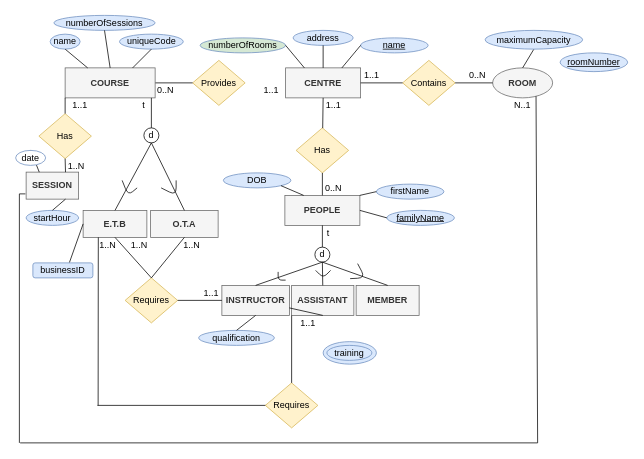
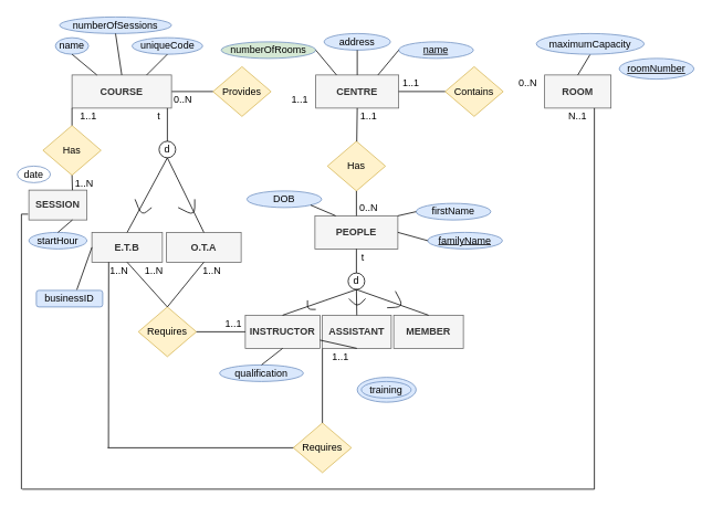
  <mxCell id="0" />
  <mxCell id="1" parent="0" />
  <mxCell id="2" value="" style="ellipse;whiteSpace=wrap;html=1;fillColor=#dae8fc;strokeColor=#6c8ebf;" parent="1" vertex="1"><mxGeometry x="430" y="455" width="71" height="30" as="geometry" /></mxCell>
  <mxCell id="3" value="CENTRE" style="rounded=0;whiteSpace=wrap;html=1;fillColor=#f5f5f5;strokeColor=#666666;fontColor=#333333;fontStyle=1" parent="1" vertex="1"><mxGeometry x="380" y="90" width="100" height="40" as="geometry" /></mxCell>
  <mxCell id="4" value="name" style="ellipse;whiteSpace=wrap;html=1;fontStyle=4;fillColor=#dae8fc;strokeColor=#6c8ebf;" parent="1" vertex="1"><mxGeometry x="480" y="50" width="90" height="20" as="geometry" /></mxCell>
  <mxCell id="5" value="" style="endArrow=none;html=1;entryX=0;entryY=0.5;entryDx=0;entryDy=0;exitX=0.75;exitY=0;exitDx=0;exitDy=0;" parent="1" source="3" target="4" edge="1"><mxGeometry width="50" height="50" relative="1" as="geometry"><mxPoint x="406" y="140" as="sourcePoint" /><mxPoint x="456" y="90" as="targetPoint" /></mxGeometry></mxCell>
  <mxCell id="6" value="address" style="ellipse;whiteSpace=wrap;html=1;fillColor=#dae8fc;strokeColor=#6c8ebf;" parent="1" vertex="1"><mxGeometry x="390" y="40" width="80" height="20" as="geometry" /></mxCell>
  <mxCell id="7" value="" style="endArrow=none;html=1;entryX=0.5;entryY=1;entryDx=0;entryDy=0;exitX=0.5;exitY=0;exitDx=0;exitDy=0;" parent="1" source="3" target="6" edge="1"><mxGeometry width="50" height="50" relative="1" as="geometry"><mxPoint x="406" y="140" as="sourcePoint" /><mxPoint x="456" y="90" as="targetPoint" /></mxGeometry></mxCell>
  <mxCell id="8" value="numberOfRooms" style="ellipse;whiteSpace=wrap;html=1;fillColor=#d5e8d4;strokeColor=#6c8ebf;" parent="1" vertex="1"><mxGeometry x="266" y="50" width="114" height="20" as="geometry" /></mxCell>
  <mxCell id="9" value="" style="endArrow=none;html=1;entryX=1;entryY=0.5;entryDx=0;entryDy=0;exitX=0.25;exitY=0;exitDx=0;exitDy=0;" parent="1" source="3" target="8" edge="1"><mxGeometry width="50" height="50" relative="1" as="geometry"><mxPoint x="406" y="140" as="sourcePoint" /><mxPoint x="456" y="90" as="targetPoint" /></mxGeometry></mxCell>
- <mxCell id="10" value="ROOM" style="ellipse;whiteSpace=wrap;html=1;fillColor=#f5f5f5;strokeColor=#666666;fontColor=#333333;fontStyle=1;" parent="1" vertex="1"><mxGeometry x="656" y="90" width="80" height="40" as="geometry" /></mxCell>
+ <mxCell id="10" value="ROOM" style="rounded=0;whiteSpace=wrap;html=1;fillColor=#f5f5f5;strokeColor=#666666;fontColor=#333333;fontStyle=1" parent="1" vertex="1"><mxGeometry x="656" y="90" width="80" height="40" as="geometry" /></mxCell>
  <mxCell id="11" value="Contains" style="rhombus;whiteSpace=wrap;html=1;fillColor=#fff2cc;strokeColor=#d6b656;" parent="1" vertex="1"><mxGeometry x="536" y="80" width="70" height="60" as="geometry" /></mxCell>
  <mxCell id="12" value="" style="endArrow=none;html=1;exitX=1;exitY=0.5;exitDx=0;exitDy=0;" parent="1" source="3" target="11" edge="1"><mxGeometry width="50" height="50" relative="1" as="geometry"><mxPoint x="516" y="240" as="sourcePoint" /><mxPoint x="566" y="190" as="targetPoint" /></mxGeometry></mxCell>
- <mxCell id="13" value="" style="endArrow=none;html=1;exitX=0;exitY=0.5;exitDx=0;exitDy=0;entryX=1;entryY=0.5;entryDx=0;entryDy=0;" parent="1" source="10" target="11" edge="1"><mxGeometry width="50" height="50" relative="1" as="geometry"><mxPoint x="490" y="120" as="sourcePoint" /><mxPoint x="546" y="120" as="targetPoint" /></mxGeometry></mxCell>
  <mxCell id="14" style="edgeStyle=orthogonalEdgeStyle;rounded=0;orthogonalLoop=1;jettySize=auto;html=1;exitX=0.5;exitY=1;exitDx=0;exitDy=0;" parent="1" edge="1"><mxGeometry relative="1" as="geometry"><mxPoint x="546" y="230" as="sourcePoint" /><mxPoint x="546" y="230" as="targetPoint" /></mxGeometry></mxCell>
  <mxCell id="15" value="0..N" style="text;html=1;strokeColor=none;fillColor=none;align=center;verticalAlign=middle;whiteSpace=wrap;rounded=0;" parent="1" vertex="1"><mxGeometry x="616" y="90" width="40" height="20" as="geometry" /></mxCell>
  <mxCell id="16" value="1..1" style="text;html=1;strokeColor=none;fillColor=none;align=center;verticalAlign=middle;whiteSpace=wrap;rounded=0;" parent="1" vertex="1"><mxGeometry x="475" y="90" width="40" height="20" as="geometry" /></mxCell>
  <mxCell id="17" value="" style="endArrow=none;html=1;entryX=0.5;entryY=0;entryDx=0;entryDy=0;exitX=0.5;exitY=1;exitDx=0;exitDy=0;" parent="1" source="18" target="10" edge="1"><mxGeometry width="50" height="50" relative="1" as="geometry"><mxPoint x="566" y="180" as="sourcePoint" /><mxPoint x="616" y="130" as="targetPoint" /></mxGeometry></mxCell>
  <mxCell id="18" value="maximumCapacity" style="ellipse;whiteSpace=wrap;html=1;fillColor=#dae8fc;strokeColor=#6c8ebf;" parent="1" vertex="1"><mxGeometry x="646" y="40" width="130" height="25" as="geometry" /></mxCell>
  <mxCell id="19" value="&lt;span&gt;roomNumber&lt;/span&gt;" style="ellipse;whiteSpace=wrap;html=1;fontStyle=4;fillColor=#dae8fc;strokeColor=#6c8ebf;" parent="1" vertex="1"><mxGeometry x="746" y="70" width="90" height="25" as="geometry" /></mxCell>
  <mxCell id="20" value="PEOPLE" style="rounded=0;whiteSpace=wrap;html=1;fontStyle=1;fillColor=#f5f5f5;strokeColor=#666666;fontColor=#333333;" parent="1" vertex="1"><mxGeometry x="379" y="260" width="100" height="40" as="geometry" /></mxCell>
  <mxCell id="21" value="Has" style="rhombus;whiteSpace=wrap;html=1;fillColor=#fff2cc;strokeColor=#d6b656;" parent="1" vertex="1"><mxGeometry x="394" y="170" width="70" height="60" as="geometry" /></mxCell>
  <mxCell id="22" value="" style="endArrow=none;html=1;entryX=0.5;entryY=1;entryDx=0;entryDy=0;" parent="1" source="21" target="3" edge="1"><mxGeometry width="50" height="50" relative="1" as="geometry"><mxPoint x="476" y="180" as="sourcePoint" /><mxPoint x="526" y="130" as="targetPoint" /></mxGeometry></mxCell>
  <mxCell id="23" value="" style="endArrow=none;html=1;exitX=0.5;exitY=0;exitDx=0;exitDy=0;entryX=0.5;entryY=1;entryDx=0;entryDy=0;" parent="1" source="20" target="21" edge="1"><mxGeometry width="50" height="50" relative="1" as="geometry"><mxPoint x="476" y="180" as="sourcePoint" /><mxPoint x="526" y="130" as="targetPoint" /></mxGeometry></mxCell>
  <mxCell id="24" value="1..1" style="text;html=1;strokeColor=none;fillColor=none;align=center;verticalAlign=middle;whiteSpace=wrap;rounded=0;" parent="1" vertex="1"><mxGeometry x="424" y="130" width="40" height="20" as="geometry" /></mxCell>
  <mxCell id="25" value="d" style="ellipse;whiteSpace=wrap;html=1;aspect=fixed;" parent="1" vertex="1"><mxGeometry x="419" y="329" width="20" height="20" as="geometry" /></mxCell>
  <mxCell id="26" value="" style="endArrow=none;html=1;exitX=0.5;exitY=0;exitDx=0;exitDy=0;entryX=0.5;entryY=1;entryDx=0;entryDy=0;" parent="1" source="25" target="20" edge="1"><mxGeometry width="50" height="50" relative="1" as="geometry"><mxPoint x="496" y="320" as="sourcePoint" /><mxPoint x="546" y="270" as="targetPoint" /></mxGeometry></mxCell>
  <mxCell id="27" value="t" style="text;html=1;strokeColor=none;fillColor=none;align=center;verticalAlign=middle;whiteSpace=wrap;rounded=0;" parent="1" vertex="1"><mxGeometry x="417" y="300" width="40" height="20" as="geometry" /></mxCell>
  <mxCell id="28" value="0..N" style="text;html=1;strokeColor=none;fillColor=none;align=center;verticalAlign=middle;whiteSpace=wrap;rounded=0;" parent="1" vertex="1"><mxGeometry x="424" y="240" width="40" height="20" as="geometry" /></mxCell>
  <mxCell id="29" value="INSTRUCTOR" style="rounded=0;whiteSpace=wrap;html=1;fontStyle=1;fillColor=#f5f5f5;strokeColor=#666666;fontColor=#333333;" parent="1" vertex="1"><mxGeometry x="295" y="380" width="90" height="40" as="geometry" /></mxCell>
  <mxCell id="30" value="MEMBER" style="rounded=0;whiteSpace=wrap;html=1;fontStyle=1;fillColor=#f5f5f5;strokeColor=#666666;fontColor=#333333;" parent="1" vertex="1"><mxGeometry x="474" y="380" width="84" height="40" as="geometry" /></mxCell>
  <mxCell id="31" value="ASSISTANT" style="rounded=0;whiteSpace=wrap;html=1;fontStyle=1;fillColor=#f5f5f5;strokeColor=#666666;fontColor=#333333;" parent="1" vertex="1"><mxGeometry x="388" y="380" width="83" height="40" as="geometry" /></mxCell>
  <mxCell id="32" value="" style="endArrow=none;html=1;exitX=0.5;exitY=1;exitDx=0;exitDy=0;entryX=0.5;entryY=0;entryDx=0;entryDy=0;" parent="1" source="25" target="30" edge="1"><mxGeometry width="50" height="50" relative="1" as="geometry"><mxPoint x="439" y="270" as="sourcePoint" /><mxPoint x="439" y="240" as="targetPoint" /></mxGeometry></mxCell>
  <mxCell id="33" value="" style="endArrow=none;html=1;exitX=0.5;exitY=0;exitDx=0;exitDy=0;entryX=0.5;entryY=1;entryDx=0;entryDy=0;" parent="1" source="31" target="25" edge="1"><mxGeometry width="50" height="50" relative="1" as="geometry"><mxPoint x="439" y="359" as="sourcePoint" /><mxPoint x="325" y="390" as="targetPoint" /></mxGeometry></mxCell>
  <mxCell id="34" value="" style="endArrow=none;html=1;exitX=0.5;exitY=0;exitDx=0;exitDy=0;entryX=0.5;entryY=1;entryDx=0;entryDy=0;" parent="1" source="29" target="25" edge="1"><mxGeometry width="50" height="50" relative="1" as="geometry"><mxPoint x="555" y="390" as="sourcePoint" /><mxPoint x="439" y="359" as="targetPoint" /></mxGeometry></mxCell>
  <mxCell id="35" value="" style="endArrow=none;html=1;" parent="1" edge="1"><mxGeometry width="50" height="50" relative="1" as="geometry"><mxPoint x="380" y="373" as="sourcePoint" /><mxPoint x="370" y="362" as="targetPoint" /><Array as="points"><mxPoint x="370" y="373" /></Array></mxGeometry></mxCell>
  <mxCell id="36" value="" style="endArrow=none;html=1;" parent="1" edge="1"><mxGeometry width="50" height="50" relative="1" as="geometry"><mxPoint x="440" y="360" as="sourcePoint" /><mxPoint x="420" y="360" as="targetPoint" /><Array as="points"><mxPoint x="430" y="370" /></Array></mxGeometry></mxCell>
  <mxCell id="37" value="" style="endArrow=none;html=1;" parent="1" edge="1"><mxGeometry width="50" height="50" relative="1" as="geometry"><mxPoint x="476" y="351" as="sourcePoint" /><mxPoint x="466" y="371" as="targetPoint" /><Array as="points"><mxPoint x="486" y="370" /></Array></mxGeometry></mxCell>
  <mxCell id="38" value="qualification" style="ellipse;whiteSpace=wrap;html=1;fillColor=#dae8fc;strokeColor=#6c8ebf;" parent="1" vertex="1"><mxGeometry x="264" y="440" width="101" height="20" as="geometry" /></mxCell>
  <mxCell id="39" value="training" style="ellipse;whiteSpace=wrap;html=1;fillColor=#dae8fc;strokeColor=#6c8ebf;" parent="1" vertex="1"><mxGeometry x="435" y="460" width="60" height="20" as="geometry" /></mxCell>
  <mxCell id="40" value="" style="endArrow=none;html=1;exitX=0.5;exitY=1;exitDx=0;exitDy=0;" parent="1" source="31" target="29" edge="1"><mxGeometry width="50" height="50" relative="1" as="geometry"><mxPoint x="440" y="430" as="sourcePoint" /><mxPoint x="465" y="430" as="targetPoint" /></mxGeometry></mxCell>
  <mxCell id="41" value="Provides" style="rhombus;whiteSpace=wrap;html=1;fillColor=#fff2cc;strokeColor=#d6b656;" parent="1" vertex="1"><mxGeometry x="256" y="80" width="70" height="60" as="geometry" /></mxCell>
  <mxCell id="42" value="" style="endArrow=none;html=1;exitX=1;exitY=0.5;exitDx=0;exitDy=0;entryX=0;entryY=0.5;entryDx=0;entryDy=0;" parent="1" source="43" target="41" edge="1"><mxGeometry width="50" height="50" relative="1" as="geometry"><mxPoint x="326" y="120" as="sourcePoint" /><mxPoint x="390" y="120" as="targetPoint" /></mxGeometry></mxCell>
  <mxCell id="43" value="COURSE" style="rounded=0;whiteSpace=wrap;html=1;fillColor=#f5f5f5;strokeColor=#666666;fontColor=#333333;fontStyle=1" parent="1" vertex="1"><mxGeometry x="86" y="90" width="120" height="40" as="geometry" /></mxCell>
  <mxCell id="44" value="1..1" style="text;html=1;strokeColor=none;fillColor=none;align=center;verticalAlign=middle;whiteSpace=wrap;rounded=0;" parent="1" vertex="1"><mxGeometry x="341" y="110" width="40" height="20" as="geometry" /></mxCell>
  <mxCell id="45" value="0..N" style="text;html=1;strokeColor=none;fillColor=none;align=center;verticalAlign=middle;whiteSpace=wrap;rounded=0;" parent="1" vertex="1"><mxGeometry x="200" y="110" width="40" height="20" as="geometry" /></mxCell>
  <mxCell id="46" value="SESSION" style="rounded=0;whiteSpace=wrap;html=1;fontStyle=1;fillColor=#f5f5f5;strokeColor=#666666;fontColor=#333333;" parent="1" vertex="1"><mxGeometry x="34" y="229" width="70" height="36" as="geometry" /></mxCell>
  <mxCell id="47" value="Has" style="rhombus;whiteSpace=wrap;html=1;fillColor=#fff2cc;strokeColor=#d6b656;" parent="1" vertex="1"><mxGeometry x="51" y="151" width="70" height="60" as="geometry" /></mxCell>
  <mxCell id="48" value="" style="endArrow=none;html=1;entryX=0.5;entryY=1;entryDx=0;entryDy=0;exitX=0.75;exitY=0;exitDx=0;exitDy=0;" parent="1" source="46" target="47" edge="1"><mxGeometry width="50" height="50" relative="1" as="geometry"><mxPoint x="449.423" y="190.363" as="sourcePoint" /><mxPoint x="450" y="150" as="targetPoint" /></mxGeometry></mxCell>
  <mxCell id="49" value="" style="endArrow=none;html=1;entryX=0;entryY=1;entryDx=0;entryDy=0;exitX=0.5;exitY=0;exitDx=0;exitDy=0;" parent="1" source="47" target="43" edge="1"><mxGeometry width="50" height="50" relative="1" as="geometry"><mxPoint x="118" y="299" as="sourcePoint" /><mxPoint x="118" y="240" as="targetPoint" /></mxGeometry></mxCell>
  <mxCell id="50" value="1..N" style="text;html=1;strokeColor=none;fillColor=none;align=center;verticalAlign=middle;whiteSpace=wrap;rounded=0;" parent="1" vertex="1"><mxGeometry x="81" y="211" width="40" height="20" as="geometry" /></mxCell>
  <mxCell id="51" value="1..1" style="text;html=1;strokeColor=none;fillColor=none;align=center;verticalAlign=middle;whiteSpace=wrap;rounded=0;" parent="1" vertex="1"><mxGeometry x="86" y="130" width="40" height="20" as="geometry" /></mxCell>
  <mxCell id="52" value="" style="endArrow=none;html=1;entryX=0.75;entryY=0;entryDx=0;entryDy=0;exitX=0.5;exitY=0;exitDx=0;exitDy=0;" parent="1" source="53" target="54" edge="1"><mxGeometry width="50" height="50" relative="1" as="geometry"><mxPoint x="211" y="170" as="sourcePoint" /><mxPoint x="211" y="130" as="targetPoint" /></mxGeometry></mxCell>
  <mxCell id="53" value="d" style="ellipse;whiteSpace=wrap;html=1;aspect=fixed;" parent="1" vertex="1"><mxGeometry x="191" y="170" width="20" height="20" as="geometry" /></mxCell>
  <mxCell id="54" value="t" style="text;html=1;strokeColor=none;fillColor=none;align=center;verticalAlign=middle;whiteSpace=wrap;rounded=0;" parent="1" vertex="1"><mxGeometry x="171" y="130" width="40" height="20" as="geometry" /></mxCell>
  <mxCell id="55" value="E.T.B" style="rounded=0;whiteSpace=wrap;html=1;fontStyle=1;fillColor=#f5f5f5;strokeColor=#666666;fontColor=#333333;" parent="1" vertex="1"><mxGeometry x="110" y="280" width="85" height="36" as="geometry" /></mxCell>
  <mxCell id="56" value="" style="endArrow=none;html=1;exitX=0.5;exitY=0;exitDx=0;exitDy=0;entryX=0.5;entryY=1;entryDx=0;entryDy=0;" parent="1" source="38" target="29" edge="1"><mxGeometry width="50" height="50" relative="1" as="geometry"><mxPoint x="341" y="390" as="sourcePoint" /><mxPoint x="439" y="359" as="targetPoint" /></mxGeometry></mxCell>
  <mxCell id="57" value="O.T.A" style="rounded=0;whiteSpace=wrap;html=1;fontStyle=1;fillColor=#f5f5f5;strokeColor=#666666;fontColor=#333333;" parent="1" vertex="1"><mxGeometry x="200" y="280" width="90" height="36" as="geometry" /></mxCell>
  <mxCell id="58" value="" style="endArrow=none;html=1;entryX=0.5;entryY=1;entryDx=0;entryDy=0;exitX=0.5;exitY=0;exitDx=0;exitDy=0;" parent="1" source="55" target="53" edge="1"><mxGeometry width="50" height="50" relative="1" as="geometry"><mxPoint x="211" y="180" as="sourcePoint" /><mxPoint x="211" y="140" as="targetPoint" /></mxGeometry></mxCell>
  <mxCell id="59" value="" style="endArrow=none;html=1;entryX=0.5;entryY=1;entryDx=0;entryDy=0;exitX=0.5;exitY=0;exitDx=0;exitDy=0;" parent="1" source="57" target="53" edge="1"><mxGeometry width="50" height="50" relative="1" as="geometry"><mxPoint x="176" y="290" as="sourcePoint" /><mxPoint x="211" y="200" as="targetPoint" /></mxGeometry></mxCell>
  <mxCell id="60" value="" style="endArrow=none;html=1;" parent="1" edge="1"><mxGeometry width="50" height="50" relative="1" as="geometry"><mxPoint x="182" y="250" as="sourcePoint" /><mxPoint x="162" y="240" as="targetPoint" /><Array as="points"><mxPoint x="170" y="260" /></Array></mxGeometry></mxCell>
  <mxCell id="61" value="" style="endArrow=none;html=1;" parent="1" edge="1"><mxGeometry width="50" height="50" relative="1" as="geometry"><mxPoint x="234" y="240" as="sourcePoint" /><mxPoint x="214" y="250" as="targetPoint" /><Array as="points"><mxPoint x="234" y="260" /></Array></mxGeometry></mxCell>
  <mxCell id="62" value="name" style="ellipse;whiteSpace=wrap;html=1;fillColor=#dae8fc;strokeColor=#6c8ebf;" parent="1" vertex="1"><mxGeometry x="66" y="45" width="40" height="20" as="geometry" /></mxCell>
  <mxCell id="63" value="uniqueCode" style="ellipse;whiteSpace=wrap;html=1;fillColor=#dae8fc;strokeColor=#6c8ebf;" parent="1" vertex="1"><mxGeometry x="158.5" y="45" width="85" height="20" as="geometry" /></mxCell>
  <mxCell id="64" value="" style="endArrow=none;html=1;entryX=0.5;entryY=1;entryDx=0;entryDy=0;exitX=0.25;exitY=0;exitDx=0;exitDy=0;" parent="1" source="43" target="62" edge="1"><mxGeometry width="50" height="50" relative="1" as="geometry"><mxPoint x="211" y="180" as="sourcePoint" /><mxPoint x="211" y="140" as="targetPoint" /></mxGeometry></mxCell>
  <mxCell id="65" value="" style="endArrow=none;html=1;entryX=0.5;entryY=1;entryDx=0;entryDy=0;exitX=0.75;exitY=0;exitDx=0;exitDy=0;" parent="1" source="43" target="63" edge="1"><mxGeometry width="50" height="50" relative="1" as="geometry"><mxPoint x="126" y="100" as="sourcePoint" /><mxPoint x="116" y="60" as="targetPoint" /></mxGeometry></mxCell>
  <mxCell id="66" value="numberOfSessions" style="ellipse;whiteSpace=wrap;html=1;fillColor=#dae8fc;strokeColor=#6c8ebf;" parent="1" vertex="1"><mxGeometry x="71" y="20" width="135" height="20" as="geometry" /></mxCell>
  <mxCell id="67" value="" style="endArrow=none;html=1;entryX=0.5;entryY=1;entryDx=0;entryDy=0;exitX=0.5;exitY=0;exitDx=0;exitDy=0;" parent="1" source="43" target="66" edge="1"><mxGeometry width="50" height="50" relative="1" as="geometry"><mxPoint x="126" y="100" as="sourcePoint" /><mxPoint x="96" y="75" as="targetPoint" /></mxGeometry></mxCell>
- <mxCell id="68" value="" style="endArrow=none;html=1;entryX=0.5;entryY=0;entryDx=0;entryDy=0;exitX=0.25;exitY=0;exitDx=0;exitDy=0;" parent="1" source="46" target="69" edge="1"><mxGeometry width="50" height="50" relative="1" as="geometry"><mxPoint x="36" y="290" as="sourcePoint" /><mxPoint x="36" y="350" as="targetPoint" /></mxGeometry></mxCell>
  <mxCell id="69" value="date" style="ellipse;whiteSpace=wrap;html=1;fillColor=#ffffff;strokeColor=#6c8ebf;" parent="1" vertex="1"><mxGeometry x="20" y="200" width="40" height="20" as="geometry" /></mxCell>
  <mxCell id="70" value="startHour" style="ellipse;whiteSpace=wrap;html=1;fillColor=#dae8fc;strokeColor=#6c8ebf;" parent="1" vertex="1"><mxGeometry x="34" y="280" width="70" height="20" as="geometry" /></mxCell>
  <mxCell id="71" value="" style="endArrow=none;html=1;entryX=0.75;entryY=1;entryDx=0;entryDy=0;exitX=0.5;exitY=0;exitDx=0;exitDy=0;" parent="1" source="70" target="46" edge="1"><mxGeometry width="50" height="50" relative="1" as="geometry"><mxPoint x="86" y="360" as="sourcePoint" /><mxPoint x="46" y="350" as="targetPoint" /></mxGeometry></mxCell>
  <mxCell id="72" value="Requires" style="rhombus;whiteSpace=wrap;html=1;fillColor=#fff2cc;strokeColor=#d6b656;" parent="1" vertex="1"><mxGeometry x="166" y="370" width="70" height="60" as="geometry" /></mxCell>
  <mxCell id="73" value="" style="endArrow=none;html=1;entryX=0.5;entryY=1;entryDx=0;entryDy=0;exitX=0.5;exitY=0;exitDx=0;exitDy=0;" parent="1" source="72" target="55" edge="1"><mxGeometry width="50" height="50" relative="1" as="geometry"><mxPoint x="176" y="290" as="sourcePoint" /><mxPoint x="211" y="200" as="targetPoint" /></mxGeometry></mxCell>
  <mxCell id="74" value="" style="endArrow=none;html=1;entryX=0.5;entryY=1;entryDx=0;entryDy=0;exitX=0.5;exitY=0;exitDx=0;exitDy=0;" parent="1" source="72" target="57" edge="1"><mxGeometry width="50" height="50" relative="1" as="geometry"><mxPoint x="211" y="370" as="sourcePoint" /><mxPoint x="176" y="326" as="targetPoint" /></mxGeometry></mxCell>
  <mxCell id="75" value="" style="endArrow=none;html=1;entryX=1;entryY=0.5;entryDx=0;entryDy=0;exitX=0;exitY=0.5;exitDx=0;exitDy=0;" parent="1" source="29" target="72" edge="1"><mxGeometry width="50" height="50" relative="1" as="geometry"><mxPoint x="211" y="380" as="sourcePoint" /><mxPoint x="241" y="326" as="targetPoint" /></mxGeometry></mxCell>
  <mxCell id="76" value="1..N" style="text;html=1;strokeColor=none;fillColor=none;align=center;verticalAlign=middle;whiteSpace=wrap;rounded=0;" parent="1" vertex="1"><mxGeometry x="235" y="316" width="40" height="20" as="geometry" /></mxCell>
  <mxCell id="77" value="1..1" style="text;html=1;strokeColor=none;fillColor=none;align=center;verticalAlign=middle;whiteSpace=wrap;rounded=0;" parent="1" vertex="1"><mxGeometry x="261" y="380" width="40" height="20" as="geometry" /></mxCell>
  <mxCell id="78" value="1..N" style="text;html=1;strokeColor=none;fillColor=none;align=center;verticalAlign=middle;whiteSpace=wrap;rounded=0;" parent="1" vertex="1"><mxGeometry x="165" y="316" width="40" height="20" as="geometry" /></mxCell>
  <mxCell id="79" value="" style="endArrow=none;html=1;entryX=0.25;entryY=1;entryDx=0;entryDy=0;" parent="1" edge="1"><mxGeometry width="50" height="50" relative="1" as="geometry"><mxPoint x="130" y="540" as="sourcePoint" /><mxPoint x="130.25" y="316" as="targetPoint" /></mxGeometry></mxCell>
  <mxCell id="80" value="" style="endArrow=none;html=1;exitX=0;exitY=0.5;exitDx=0;exitDy=0;" parent="1" edge="1"><mxGeometry width="50" height="50" relative="1" as="geometry"><mxPoint x="356" y="540" as="sourcePoint" /><mxPoint x="129" y="540" as="targetPoint" /></mxGeometry></mxCell>
  <mxCell id="81" value="Requires" style="rhombus;whiteSpace=wrap;html=1;fillColor=#fff2cc;strokeColor=#d6b656;" parent="1" vertex="1"><mxGeometry x="353" y="510" width="70" height="60" as="geometry" /></mxCell>
  <mxCell id="82" value="" style="endArrow=none;html=1;exitX=0.5;exitY=0;exitDx=0;exitDy=0;entryX=0;entryY=1;entryDx=0;entryDy=0;" parent="1" source="81" target="31" edge="1"><mxGeometry width="50" height="50" relative="1" as="geometry"><mxPoint x="391" y="550" as="sourcePoint" /><mxPoint x="150" y="550" as="targetPoint" /></mxGeometry></mxCell>
  <mxCell id="83" value="1..N" style="text;html=1;strokeColor=none;fillColor=none;align=center;verticalAlign=middle;whiteSpace=wrap;rounded=0;" parent="1" vertex="1"><mxGeometry x="123" y="316" width="40" height="20" as="geometry" /></mxCell>
  <mxCell id="84" value="1..1" style="text;html=1;strokeColor=none;fillColor=none;align=center;verticalAlign=middle;whiteSpace=wrap;rounded=0;" parent="1" vertex="1"><mxGeometry x="390" y="420" width="40" height="20" as="geometry" /></mxCell>
  <mxCell id="85" value="businessID" style="whiteSpace=wrap;html=1;fillColor=#dae8fc;strokeColor=#6c8ebf;rounded=1;" parent="1" vertex="1"><mxGeometry x="43" y="350" width="80" height="20" as="geometry" /></mxCell>
  <mxCell id="86" value="" style="endArrow=none;html=1;entryX=0;entryY=0.5;entryDx=0;entryDy=0;exitX=0.61;exitY=-0.033;exitDx=0;exitDy=0;exitPerimeter=0;" parent="1" source="85" target="55" edge="1"><mxGeometry width="50" height="50" relative="1" as="geometry"><mxPoint x="61" y="310" as="sourcePoint" /><mxPoint x="61" y="290" as="targetPoint" /></mxGeometry></mxCell>
  <mxCell id="87" value="" style="endArrow=none;html=1;" parent="1" edge="1"><mxGeometry width="50" height="50" relative="1" as="geometry"><mxPoint x="25" y="590" as="sourcePoint" /><mxPoint x="25" y="258" as="targetPoint" /></mxGeometry></mxCell>
  <mxCell id="88" value="" style="endArrow=none;html=1;" parent="1" edge="1"><mxGeometry width="50" height="50" relative="1" as="geometry"><mxPoint x="716" y="590" as="sourcePoint" /><mxPoint x="26" y="590" as="targetPoint" /></mxGeometry></mxCell>
  <mxCell id="89" value="" style="endArrow=none;html=1;entryX=0.75;entryY=1;entryDx=0;entryDy=0;" parent="1" target="10" edge="1"><mxGeometry width="50" height="50" relative="1" as="geometry"><mxPoint x="716" y="590" as="sourcePoint" /><mxPoint x="726" y="390" as="targetPoint" /></mxGeometry></mxCell>
  <mxCell id="90" value="N..1" style="text;html=1;strokeColor=none;fillColor=none;align=center;verticalAlign=middle;whiteSpace=wrap;rounded=0;" parent="1" vertex="1"><mxGeometry x="676" y="130" width="40" height="20" as="geometry" /></mxCell>
  <mxCell id="91" value="" style="endArrow=none;html=1;entryX=0;entryY=0.5;entryDx=0;entryDy=0;" parent="1" edge="1"><mxGeometry width="50" height="50" relative="1" as="geometry"><mxPoint x="25" y="258" as="sourcePoint" /><mxPoint x="33" y="258" as="targetPoint" /></mxGeometry></mxCell>
  <mxCell id="92" style="edgeStyle=orthogonalEdgeStyle;rounded=0;orthogonalLoop=1;jettySize=auto;html=1;exitX=0.5;exitY=1;exitDx=0;exitDy=0;" parent="1" source="15" target="15" edge="1"><mxGeometry relative="1" as="geometry" /></mxCell>
  <mxCell id="93" value="firstName" style="ellipse;whiteSpace=wrap;html=1;fontStyle=0;fillColor=#dae8fc;strokeColor=#6c8ebf;" parent="1" vertex="1"><mxGeometry x="501" y="245" width="90" height="20" as="geometry" /></mxCell>
  <mxCell id="94" value="familyName" style="ellipse;whiteSpace=wrap;html=1;fontStyle=4;fillColor=#dae8fc;strokeColor=#6c8ebf;" parent="1" vertex="1"><mxGeometry x="515" y="280" width="90" height="20" as="geometry" /></mxCell>
  <mxCell id="95" value="" style="endArrow=none;html=1;entryX=0;entryY=0.5;entryDx=0;entryDy=0;exitX=1;exitY=0;exitDx=0;exitDy=0;" parent="1" source="20" target="93" edge="1"><mxGeometry width="50" height="50" relative="1" as="geometry"><mxPoint x="465" y="100" as="sourcePoint" /><mxPoint x="490" y="70" as="targetPoint" /></mxGeometry></mxCell>
  <mxCell id="96" value="" style="endArrow=none;html=1;entryX=0;entryY=0.5;entryDx=0;entryDy=0;exitX=1;exitY=0.5;exitDx=0;exitDy=0;" parent="1" source="20" target="94" edge="1"><mxGeometry width="50" height="50" relative="1" as="geometry"><mxPoint x="489" y="270" as="sourcePoint" /><mxPoint x="511" y="265" as="targetPoint" /></mxGeometry></mxCell>
  <mxCell id="97" value="DOB" style="ellipse;whiteSpace=wrap;html=1;fontStyle=0;fillColor=#dae8fc;strokeColor=#6c8ebf;" parent="1" vertex="1"><mxGeometry x="297" y="230" width="90" height="20" as="geometry" /></mxCell>
  <mxCell id="98" value="" style="endArrow=none;html=1;entryX=0.25;entryY=0;entryDx=0;entryDy=0;exitX=1;exitY=1;exitDx=0;exitDy=0;" parent="1" source="97" target="20" edge="1"><mxGeometry width="50" height="50" relative="1" as="geometry"><mxPoint x="489" y="290" as="sourcePoint" /><mxPoint x="525" y="300" as="targetPoint" /></mxGeometry></mxCell>
